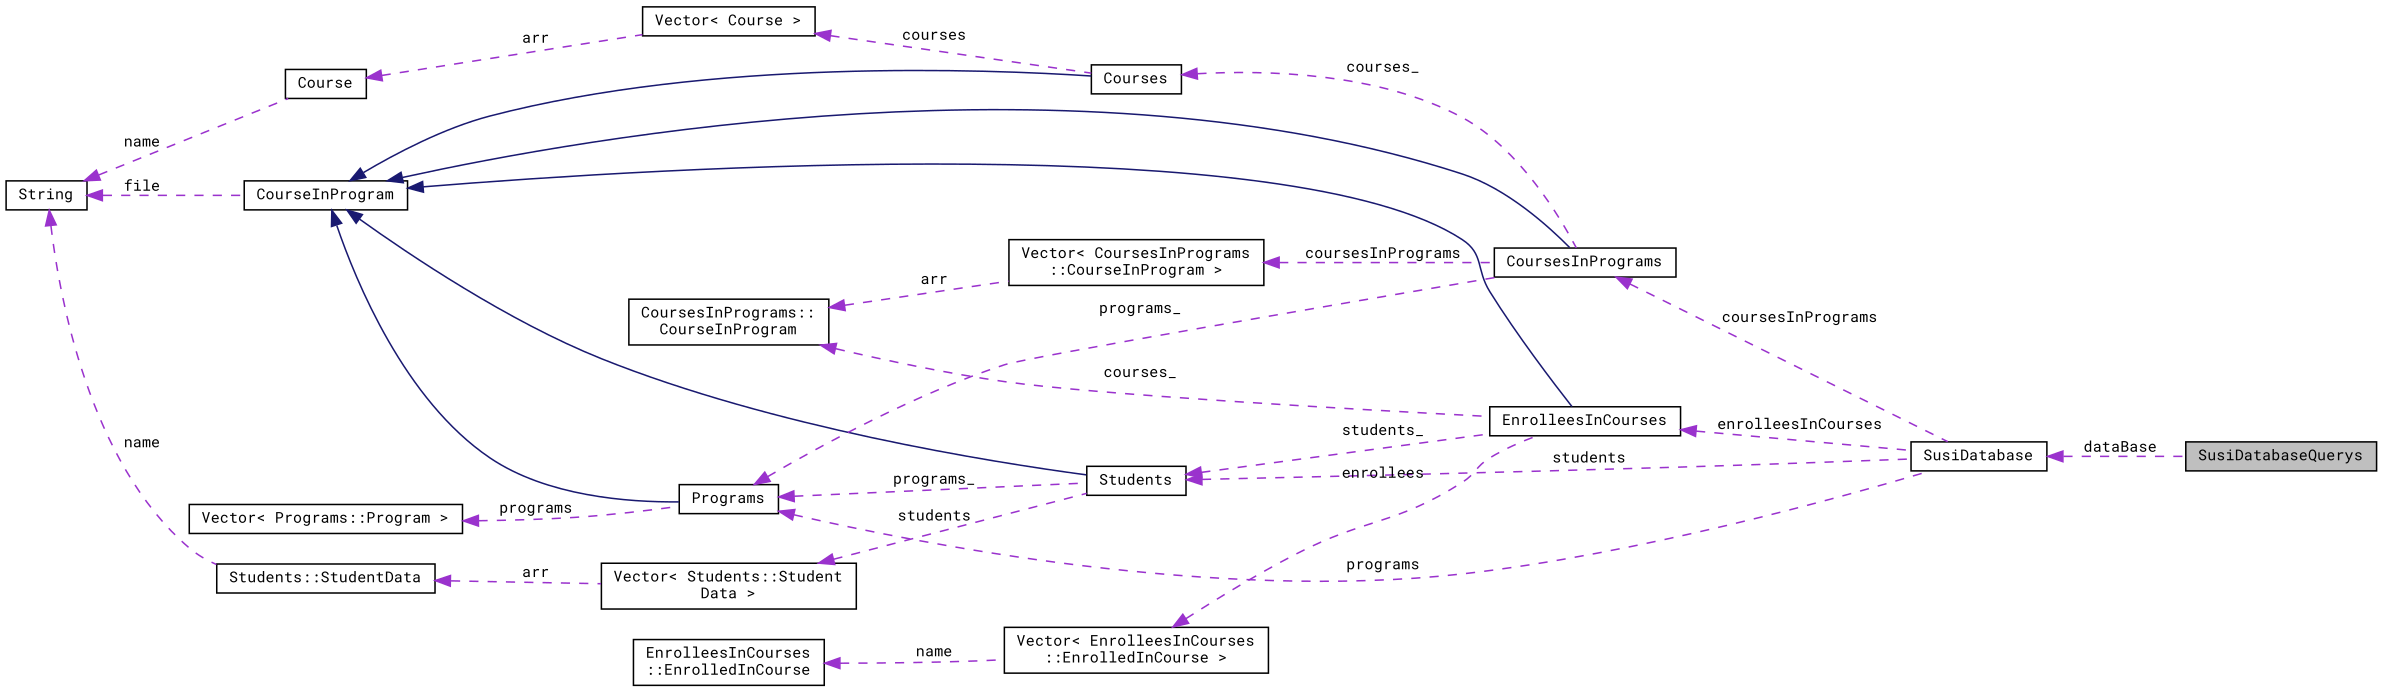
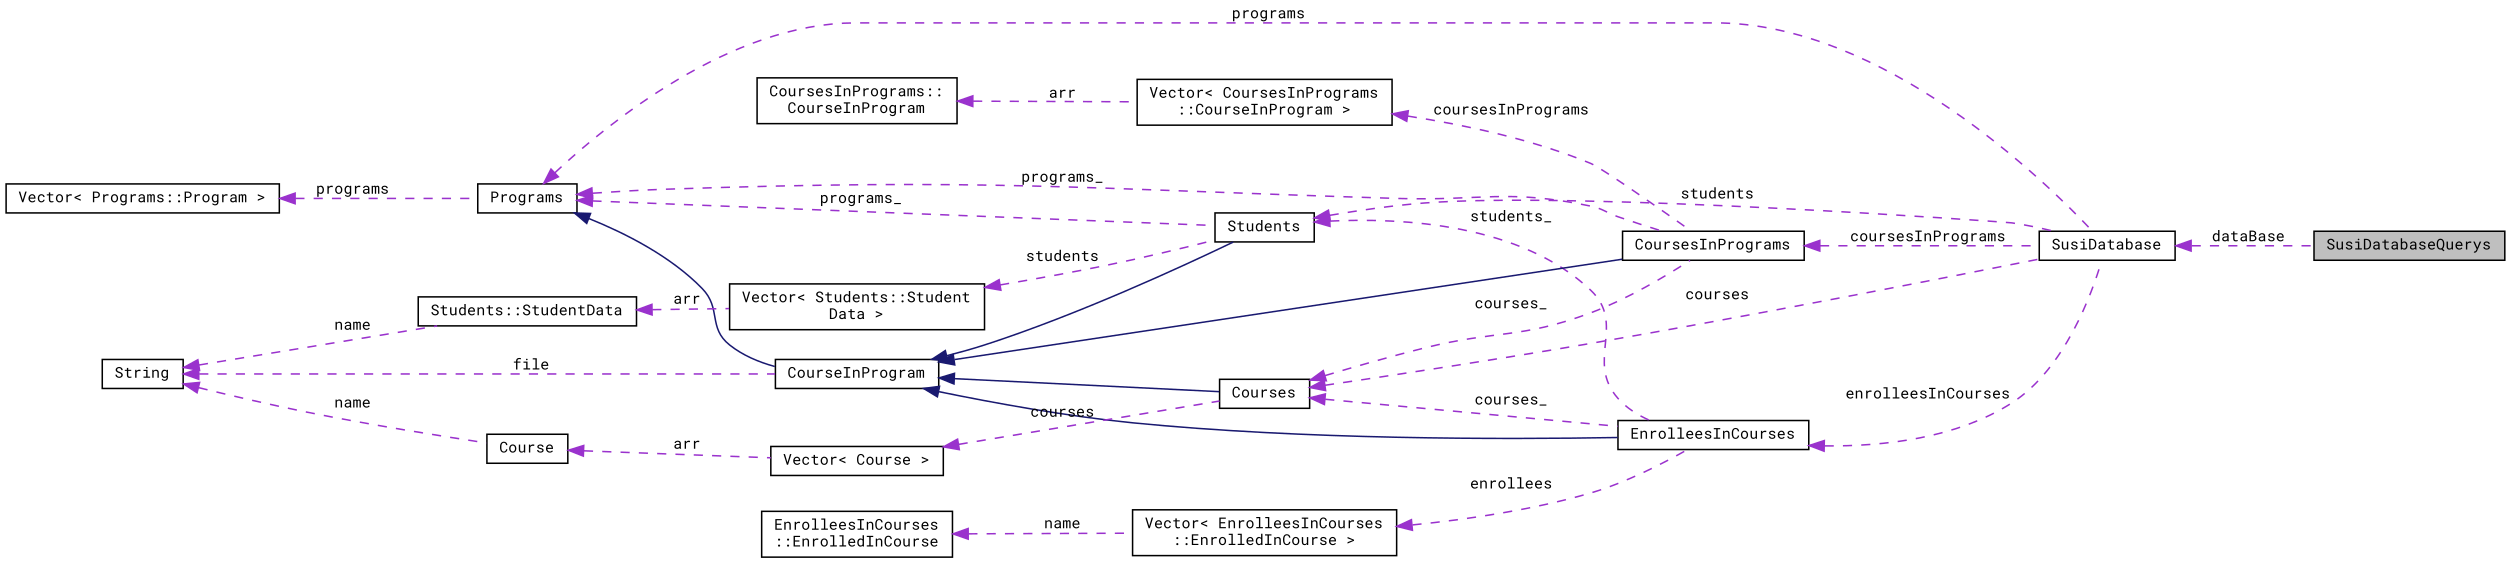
  digraph {
    fontname="Roboto Mono"
    rankdir=LR
    node [color=black fillcolor=white fontname="Roboto Mono" fontsize=10 shape=record style=filled]
    edge [color=darkorchid3 dir=back fontname="Roboto Mono" fontsize=10 labelfontname=Helvetica labelfontsize=10 style=dashed]
    n1 [fillcolor=grey75 fontcolor=black height=0.2 label=SusiDatabaseQuerys width=0.4]
    n2 [height=0.2 label=SusiDatabase width=0.4]
    n3 [height=0.2 label=Students width=0.4]
    n4 [height=0.2 label=EnrolleesInCourses width=0.4]
    n5 [height=0.2 label=CourseInProgram width=0.4]
    n6 [height=0.2 label=Programs width=0.4]
    n7 [height=0.2 label=Courses width=0.4]
    n8 [height=0.2 label=CoursesInPrograms width=0.4]
    n9 [height=0.2 label=String width=0.4]
    n10 [height=0.2 label="Students::StudentData" width=0.4]
    n11 [height=0.2 label=Course width=0.4]
    n12 [height=0.2 label="Vector\< Students::Student\lData \>" width=0.4]
    n13 [height=0.2 label="Vector\< Course \>" width=0.4]
    n14 [height=0.2 label="Vector\< Programs::Program \>" width=0.4]
    n15 [height=0.2 label="Vector\< EnrolleesInCourses\l::EnrolledInCourse \>" width=0.4]
    n16 [height=0.2 label="EnrolleesInCourses\l::EnrolledInCourse" width=0.4]
    n17 [height=0.2 label="Vector\< CoursesInPrograms\l::CourseInProgram \>" width=0.4]
    n18 [height=0.2 label="CoursesInPrograms::\lCourseInProgram" width=0.4]
    n2 -> n1 [label=" dataBase"]
    n3 -> n2 [label=" students"]
    n3 -> n4 [label=" students_"]
    n4 -> n2 [label=" enrolleesInCourses"]
    n5 -> n3 [color=midnightblue style=solid]
    n5 -> n4 [color=midnightblue style=solid]
-   n5 -> n6 [color=midnightblue style=solid]
+   n6 -> n5 [color=midnightblue style=solid]
    n5 -> n7 [color=midnightblue style=solid]
    n5 -> n8 [color=midnightblue style=solid]
    n6 -> n2 [label=" programs"]
    n6 -> n3 [label=" programs_"]
    n6 -> n8 [label=" programs_"]
-   n18 -> n4 [label=" courses_"]
+   n7 -> n2 [label=" courses"]
+   n7 -> n4 [label=" courses_"]
    n7 -> n8 [label=" courses_"]
    n8 -> n2 [label=" coursesInPrograms"]
    n9 -> n5 [label=" file"]
    n9 -> n10 [label=" name"]
    n9 -> n11 [label=" name"]
    n10 -> n12 [label=" arr"]
    n11 -> n13 [label=" arr"]
    n12 -> n3 [label=" students"]
    n13 -> n7 [label=" courses"]
    n14 -> n6 [label=" programs"]
    n15 -> n4 [label=" enrollees"]
    n16 -> n15 [label=" name"]
    n17 -> n8 [label=" coursesInPrograms"]
    n18 -> n17 [label=" arr"]
  }
